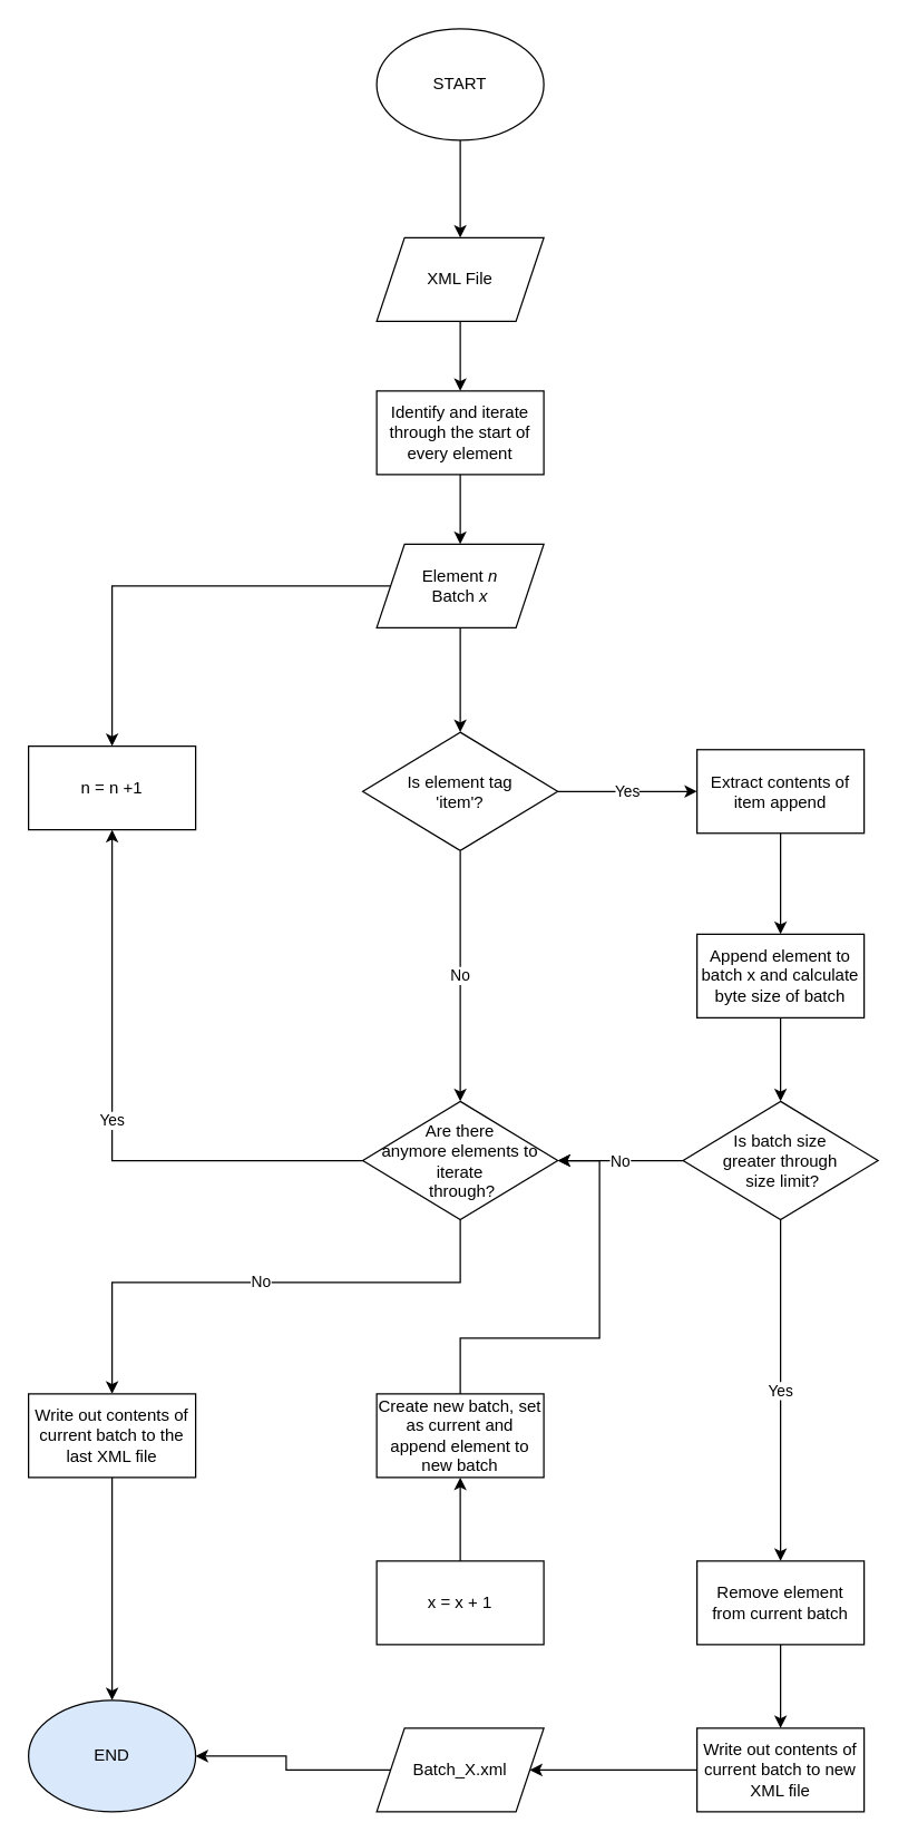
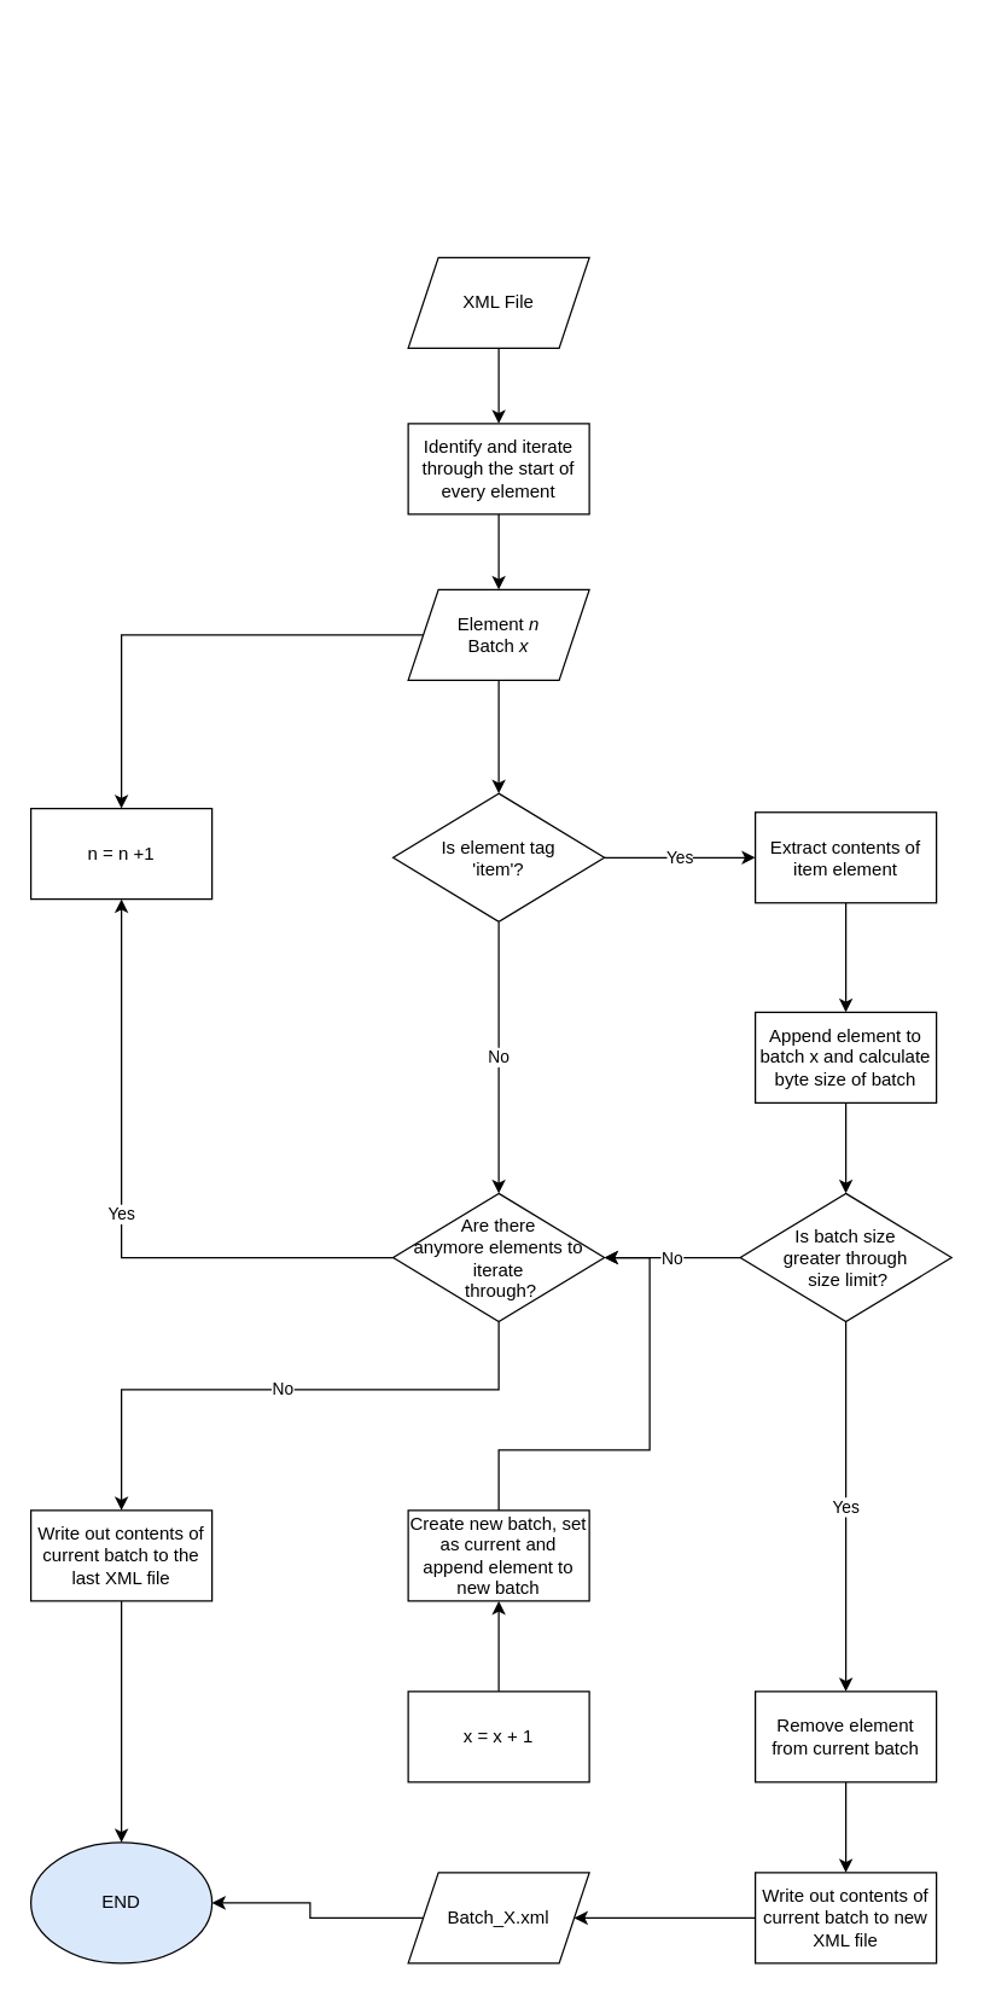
  <mxCell id="0" />
  <mxCell id="1" parent="0" />
- <mxCell id="2" style="edgeStyle=orthogonalEdgeStyle;rounded=0;orthogonalLoop=1;jettySize=auto;html=1;" parent="1" source="3" target="5" edge="1"><mxGeometry relative="1" as="geometry" /></mxCell>
- <mxCell id="3" value="START" style="ellipse;whiteSpace=wrap;html=1;" parent="1" vertex="1"><mxGeometry x="270" y="20" width="120" height="80" as="geometry" /></mxCell>
  <mxCell id="4" style="edgeStyle=orthogonalEdgeStyle;rounded=0;orthogonalLoop=1;jettySize=auto;html=1;" parent="1" source="5" target="7" edge="1"><mxGeometry relative="1" as="geometry" /></mxCell>
  <mxCell id="5" value="XML File" style="shape=parallelogram;perimeter=parallelogramPerimeter;whiteSpace=wrap;html=1;fixedSize=1;" parent="1" vertex="1"><mxGeometry x="270" y="170" width="120" height="60" as="geometry" /></mxCell>
  <mxCell id="6" style="edgeStyle=orthogonalEdgeStyle;rounded=0;orthogonalLoop=1;jettySize=auto;html=1;entryX=0.5;entryY=0;entryDx=0;entryDy=0;" parent="1" source="7" target="21" edge="1"><mxGeometry relative="1" as="geometry" /></mxCell>
  <mxCell id="7" value="Identify and iterate through the start of every element" style="rounded=0;whiteSpace=wrap;html=1;" parent="1" vertex="1"><mxGeometry x="270" y="280" width="120" height="60" as="geometry" /></mxCell>
  <mxCell id="8" value="n = n +1" style="rounded=0;whiteSpace=wrap;html=1;" parent="1" vertex="1"><mxGeometry x="20" y="535" width="120" height="60" as="geometry" /></mxCell>
  <mxCell id="9" style="edgeStyle=orthogonalEdgeStyle;rounded=0;orthogonalLoop=1;jettySize=auto;html=1;" parent="1" source="10" target="12" edge="1"><mxGeometry relative="1" as="geometry" /></mxCell>
- <mxCell id="10" value="Extract contents of item append" style="rounded=0;whiteSpace=wrap;html=1;" parent="1" vertex="1"><mxGeometry x="500" y="537.5" width="120" height="60" as="geometry" /></mxCell>
+ <mxCell id="10" value="Extract contents of item element" style="rounded=0;whiteSpace=wrap;html=1;" parent="1" vertex="1"><mxGeometry x="500" y="537.5" width="120" height="60" as="geometry" /></mxCell>
  <mxCell id="11" style="edgeStyle=orthogonalEdgeStyle;rounded=0;orthogonalLoop=1;jettySize=auto;html=1;entryX=0.5;entryY=0;entryDx=0;entryDy=0;" parent="1" source="12" target="29" edge="1"><mxGeometry relative="1" as="geometry" /></mxCell>
  <mxCell id="12" value="Append element to batch x and calculate byte size of batch" style="rounded=0;whiteSpace=wrap;html=1;" parent="1" vertex="1"><mxGeometry x="500" y="670" width="120" height="60" as="geometry" /></mxCell>
  <mxCell id="13" value="No" style="edgeStyle=orthogonalEdgeStyle;rounded=0;orthogonalLoop=1;jettySize=auto;html=1;" parent="1" source="15" target="24" edge="1"><mxGeometry relative="1" as="geometry" /></mxCell>
  <mxCell id="14" value="Yes" style="edgeStyle=orthogonalEdgeStyle;rounded=0;orthogonalLoop=1;jettySize=auto;html=1;entryX=0;entryY=0.5;entryDx=0;entryDy=0;" parent="1" source="15" target="10" edge="1"><mxGeometry relative="1" as="geometry" /></mxCell>
  <mxCell id="15" value="Is element tag &lt;br&gt;'item'?" style="rhombus;whiteSpace=wrap;html=1;" parent="1" vertex="1"><mxGeometry x="260" y="525" width="140" height="85" as="geometry" /></mxCell>
  <mxCell id="16" value="END" style="ellipse;whiteSpace=wrap;html=1;fillColor=#dae8fc;" parent="1" vertex="1"><mxGeometry x="20" y="1220" width="120" height="80" as="geometry" /></mxCell>
  <mxCell id="17" style="edgeStyle=orthogonalEdgeStyle;rounded=0;orthogonalLoop=1;jettySize=auto;html=1;" parent="1" source="18" target="16" edge="1"><mxGeometry relative="1" as="geometry" /></mxCell>
  <mxCell id="18" value="Batch_X.xml" style="shape=parallelogram;perimeter=parallelogramPerimeter;whiteSpace=wrap;html=1;fixedSize=1;" parent="1" vertex="1"><mxGeometry x="270" y="1240" width="120" height="60" as="geometry" /></mxCell>
  <mxCell id="19" style="edgeStyle=orthogonalEdgeStyle;rounded=0;orthogonalLoop=1;jettySize=auto;html=1;entryX=0.5;entryY=0;entryDx=0;entryDy=0;" parent="1" source="21" target="8" edge="1"><mxGeometry relative="1" as="geometry" /></mxCell>
  <mxCell id="20" style="edgeStyle=orthogonalEdgeStyle;rounded=0;orthogonalLoop=1;jettySize=auto;html=1;entryX=0.5;entryY=0;entryDx=0;entryDy=0;" parent="1" source="21" target="15" edge="1"><mxGeometry relative="1" as="geometry" /></mxCell>
  <mxCell id="21" value="Element &lt;i&gt;n&lt;/i&gt;&lt;br&gt;Batch&lt;i&gt;&amp;nbsp;x&lt;br&gt;&lt;/i&gt;" style="shape=parallelogram;perimeter=parallelogramPerimeter;whiteSpace=wrap;html=1;fixedSize=1;" parent="1" vertex="1"><mxGeometry x="270" y="390" width="120" height="60" as="geometry" /></mxCell>
  <mxCell id="22" value="Yes" style="edgeStyle=orthogonalEdgeStyle;rounded=0;orthogonalLoop=1;jettySize=auto;html=1;entryX=0.5;entryY=1;entryDx=0;entryDy=0;" parent="1" source="24" target="8" edge="1"><mxGeometry relative="1" as="geometry" /></mxCell>
  <mxCell id="23" value="No" style="edgeStyle=orthogonalEdgeStyle;rounded=0;orthogonalLoop=1;jettySize=auto;html=1;entryX=0.5;entryY=0;entryDx=0;entryDy=0;" parent="1" source="24" target="37" edge="1"><mxGeometry relative="1" as="geometry"><Array as="points"><mxPoint x="330" y="920" /><mxPoint x="80" y="920" /></Array></mxGeometry></mxCell>
  <mxCell id="24" value="Are there &lt;br&gt;anymore elements to iterate&lt;br&gt;&amp;nbsp;through?" style="rhombus;whiteSpace=wrap;html=1;" parent="1" vertex="1"><mxGeometry x="260" y="790" width="140" height="85" as="geometry" /></mxCell>
  <mxCell id="25" style="edgeStyle=orthogonalEdgeStyle;rounded=0;orthogonalLoop=1;jettySize=auto;html=1;" parent="1" source="26" target="31" edge="1"><mxGeometry relative="1" as="geometry" /></mxCell>
  <mxCell id="26" value="Remove element from current batch" style="rounded=0;whiteSpace=wrap;html=1;" parent="1" vertex="1"><mxGeometry x="500" y="1120" width="120" height="60" as="geometry" /></mxCell>
  <mxCell id="27" value="No" style="edgeStyle=orthogonalEdgeStyle;rounded=0;orthogonalLoop=1;jettySize=auto;html=1;" parent="1" source="29" target="24" edge="1"><mxGeometry relative="1" as="geometry" /></mxCell>
  <mxCell id="28" value="Yes" style="edgeStyle=orthogonalEdgeStyle;rounded=0;orthogonalLoop=1;jettySize=auto;html=1;entryX=0.5;entryY=0;entryDx=0;entryDy=0;" parent="1" source="29" target="26" edge="1"><mxGeometry relative="1" as="geometry" /></mxCell>
  <mxCell id="29" value="Is batch size &lt;br&gt;greater through&lt;br&gt;&amp;nbsp;size limit?" style="rhombus;whiteSpace=wrap;html=1;" parent="1" vertex="1"><mxGeometry x="490" y="790" width="140" height="85" as="geometry" /></mxCell>
  <mxCell id="30" style="edgeStyle=orthogonalEdgeStyle;rounded=0;orthogonalLoop=1;jettySize=auto;html=1;entryX=1;entryY=0.5;entryDx=0;entryDy=0;" parent="1" source="31" target="18" edge="1"><mxGeometry relative="1" as="geometry" /></mxCell>
  <mxCell id="31" value="Write out contents of current batch to new XML file" style="rounded=0;whiteSpace=wrap;html=1;" parent="1" vertex="1"><mxGeometry x="500" y="1240" width="120" height="60" as="geometry" /></mxCell>
  <mxCell id="32" style="edgeStyle=orthogonalEdgeStyle;rounded=0;orthogonalLoop=1;jettySize=auto;html=1;" parent="1" source="33" target="35" edge="1"><mxGeometry relative="1" as="geometry" /></mxCell>
  <mxCell id="33" value="x = x + 1" style="rounded=0;whiteSpace=wrap;html=1;" parent="1" vertex="1"><mxGeometry x="270" y="1120" width="120" height="60" as="geometry" /></mxCell>
  <mxCell id="34" style="edgeStyle=orthogonalEdgeStyle;rounded=0;orthogonalLoop=1;jettySize=auto;html=1;entryX=1;entryY=0.5;entryDx=0;entryDy=0;" parent="1" source="35" target="24" edge="1"><mxGeometry relative="1" as="geometry"><Array as="points"><mxPoint x="330" y="960" /><mxPoint x="430" y="960" /><mxPoint x="430" y="833" /></Array></mxGeometry></mxCell>
  <mxCell id="35" value="Create new batch, set as current and append element to new batch" style="rounded=0;whiteSpace=wrap;html=1;" parent="1" vertex="1"><mxGeometry x="270" y="1000" width="120" height="60" as="geometry" /></mxCell>
  <mxCell id="36" style="edgeStyle=orthogonalEdgeStyle;rounded=0;orthogonalLoop=1;jettySize=auto;html=1;" parent="1" source="37" target="16" edge="1"><mxGeometry relative="1" as="geometry" /></mxCell>
  <mxCell id="37" value="Write out contents of current batch to the last XML file" style="rounded=0;whiteSpace=wrap;html=1;" parent="1" vertex="1"><mxGeometry x="20" y="1000" width="120" height="60" as="geometry" /></mxCell>
